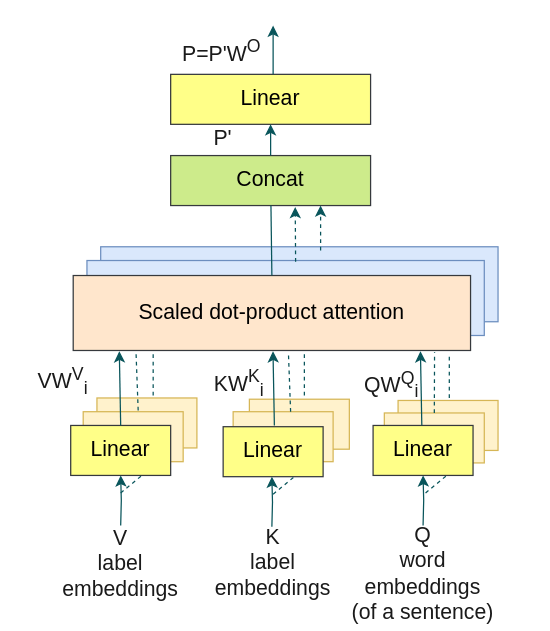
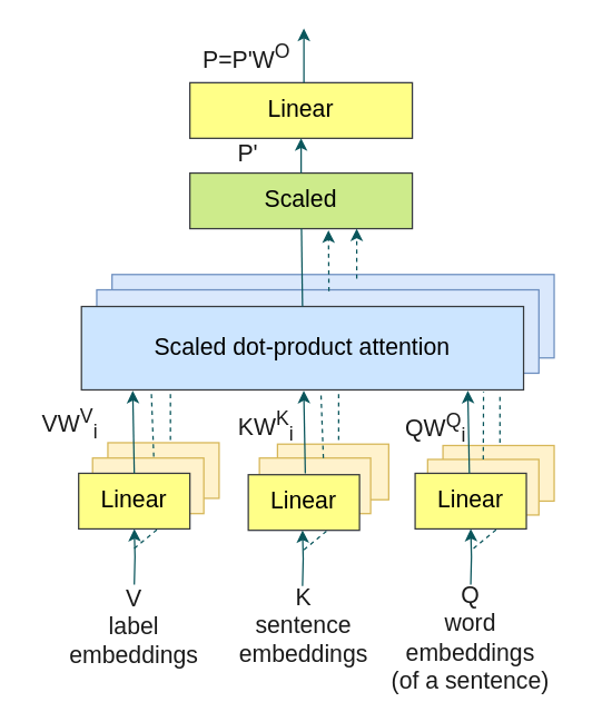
  <mxCell id="0" />
  <mxCell id="1" parent="0" />
  <mxCell id="2" value="" style="rounded=0;whiteSpace=wrap;html=1;fontSize=17;fillColor=#dae8fc;strokeColor=#6c8ebf;" vertex="1" parent="1"><mxGeometry x="80" y="197" width="318" height="60" as="geometry" /></mxCell>
  <mxCell id="3" value="" style="rounded=0;whiteSpace=wrap;html=1;fontSize=17;fillColor=#dae8fc;strokeColor=#6c8ebf;" vertex="1" parent="1"><mxGeometry x="69" y="208" width="318" height="60" as="geometry" /></mxCell>
  <mxCell id="4" value="" style="rounded=0;whiteSpace=wrap;html=1;fillColor=#fff2cc;strokeColor=#d6b656;" vertex="1" parent="1"><mxGeometry x="318" y="320" width="80" height="40" as="geometry" /></mxCell>
  <mxCell id="5" value="" style="rounded=0;whiteSpace=wrap;html=1;fillColor=#fff2cc;strokeColor=#d6b656;" vertex="1" parent="1"><mxGeometry x="307" y="330" width="80" height="40" as="geometry" /></mxCell>
  <mxCell id="6" value="" style="rounded=0;whiteSpace=wrap;html=1;fillColor=#fff2cc;strokeColor=#d6b656;" vertex="1" parent="1"><mxGeometry x="199" y="319" width="80" height="40" as="geometry" /></mxCell>
  <mxCell id="7" value="" style="rounded=0;whiteSpace=wrap;html=1;fillColor=#fff2cc;strokeColor=#d6b656;" vertex="1" parent="1"><mxGeometry x="186" y="329" width="80" height="40" as="geometry" /></mxCell>
  <mxCell id="8" value="" style="rounded=0;whiteSpace=wrap;html=1;fillColor=#fff2cc;strokeColor=#d6b656;" vertex="1" parent="1"><mxGeometry x="77" y="318" width="80" height="40" as="geometry" /></mxCell>
  <mxCell id="9" value="" style="rounded=0;whiteSpace=wrap;html=1;fillColor=#fff2cc;strokeColor=#d6b656;" vertex="1" parent="1"><mxGeometry x="66" y="329" width="80" height="40" as="geometry" /></mxCell>
  <mxCell id="10" value="&lt;font style=&quot;font-size: 17px&quot;&gt;Linear&lt;/font&gt;" style="rounded=0;whiteSpace=wrap;html=1;fillColor=#ffff88;strokeColor=#36393d;" vertex="1" parent="1"><mxGeometry x="56" y="340" width="80" height="40" as="geometry" /></mxCell>
  <mxCell id="11" value="&lt;font style=&quot;font-size: 17px&quot;&gt;Linear&lt;/font&gt;" style="rounded=0;whiteSpace=wrap;html=1;fillColor=#ffff88;strokeColor=#36393d;" vertex="1" parent="1"><mxGeometry x="178" y="341" width="80" height="40" as="geometry" /></mxCell>
  <mxCell id="12" value="&lt;font style=&quot;font-size: 17px&quot;&gt;Linear&lt;/font&gt;" style="rounded=0;whiteSpace=wrap;html=1;fillColor=#ffff88;strokeColor=#36393d;" vertex="1" parent="1"><mxGeometry x="298" y="340" width="80" height="40" as="geometry" /></mxCell>
  <mxCell id="13" value="" style="edgeStyle=orthogonalEdgeStyle;rounded=0;orthogonalLoop=1;jettySize=auto;html=1;fontSize=17;strokeColor=#09555B;fontColor=#1A1A1A;" edge="1" parent="1" target="12"><mxGeometry relative="1" as="geometry"><mxPoint x="338" y="420" as="sourcePoint" /></mxGeometry></mxCell>
  <mxCell id="14" value="Q&lt;br&gt;word&lt;br&gt;embeddings &lt;br&gt;(of a sentence)" style="text;html=1;strokeColor=none;fillColor=none;align=center;verticalAlign=middle;whiteSpace=wrap;rounded=0;fontSize=17;fontColor=#1A1A1A;" vertex="1" parent="1"><mxGeometry x="258" y="434" width="160" height="49" as="geometry" /></mxCell>
- <mxCell id="15" value="K&lt;br&gt;label embeddings" style="text;html=1;strokeColor=none;fillColor=none;align=center;verticalAlign=middle;whiteSpace=wrap;rounded=0;fontSize=17;fontColor=#1A1A1A;" vertex="1" parent="1"><mxGeometry x="168" y="420" width="100" height="60" as="geometry" /></mxCell>
+ <mxCell id="15" value="K&lt;br&gt;sentence embeddings" style="text;html=1;strokeColor=none;fillColor=none;align=center;verticalAlign=middle;whiteSpace=wrap;rounded=0;fontSize=17;fontColor=#1A1A1A;" vertex="1" parent="1"><mxGeometry x="168" y="420" width="100" height="60" as="geometry" /></mxCell>
  <mxCell id="16" value="" style="edgeStyle=orthogonalEdgeStyle;rounded=0;orthogonalLoop=1;jettySize=auto;html=1;fontSize=17;strokeColor=#09555B;fontColor=#1A1A1A;" edge="1" parent="1" target="10"><mxGeometry relative="1" as="geometry"><mxPoint x="96" y="420" as="sourcePoint" /></mxGeometry></mxCell>
  <mxCell id="17" value="V&lt;br&gt;label&lt;br&gt;embeddings" style="text;html=1;strokeColor=none;fillColor=none;align=center;verticalAlign=middle;whiteSpace=wrap;rounded=0;fontSize=17;fontColor=#1A1A1A;" vertex="1" parent="1"><mxGeometry x="46" y="421" width="100" height="60" as="geometry" /></mxCell>
  <mxCell id="18" value="" style="edgeStyle=orthogonalEdgeStyle;rounded=0;orthogonalLoop=1;jettySize=auto;html=1;fontSize=17;strokeColor=#09555B;fontColor=#1A1A1A;" edge="1" parent="1"><mxGeometry relative="1" as="geometry"><mxPoint x="217" y="421" as="sourcePoint" /><mxPoint x="217" y="381" as="targetPoint" /></mxGeometry></mxCell>
- <mxCell id="19" value="Scaled dot-product attention" style="rounded=0;whiteSpace=wrap;html=1;fontSize=17;fillColor=#ffe6cc;strokeColor=#36393d;" vertex="1" parent="1"><mxGeometry x="58" y="220" width="318" height="60" as="geometry" /></mxCell>
- <mxCell id="20" value="Concat" style="rounded=0;whiteSpace=wrap;html=1;fontSize=17;fillColor=#cdeb8b;strokeColor=#36393d;" vertex="1" parent="1"><mxGeometry x="136" y="124" width="160" height="40" as="geometry" /></mxCell>
+ <mxCell id="19" value="Scaled dot-product attention" style="rounded=0;whiteSpace=wrap;html=1;fontSize=17;fillColor=#cce5ff;strokeColor=#36393d;" vertex="1" parent="1"><mxGeometry x="58" y="220" width="318" height="60" as="geometry" /></mxCell>
+ <mxCell id="20" value="Scaled" style="rounded=0;whiteSpace=wrap;html=1;fontSize=17;fillColor=#cdeb8b;strokeColor=#36393d;" vertex="1" parent="1"><mxGeometry x="136" y="124" width="160" height="40" as="geometry" /></mxCell>
  <mxCell id="21" value="Linear" style="rounded=0;whiteSpace=wrap;html=1;fontSize=17;fillColor=#ffff88;strokeColor=#36393d;" vertex="1" parent="1"><mxGeometry x="136" y="59" width="160" height="40" as="geometry" /></mxCell>
  <mxCell id="22" value="" style="endArrow=classic;html=1;rounded=0;fontSize=17;exitX=0.5;exitY=0;exitDx=0;exitDy=0;entryX=0.116;entryY=1.01;entryDx=0;entryDy=0;entryPerimeter=0;strokeColor=#09555B;fontColor=#1A1A1A;" edge="1" parent="1" source="10" target="19"><mxGeometry width="50" height="50" relative="1" as="geometry"><mxPoint x="86" y="330" as="sourcePoint" /><mxPoint x="86" y="290" as="targetPoint" /></mxGeometry></mxCell>
  <mxCell id="23" value="VW&lt;sup&gt;V&lt;/sup&gt;&lt;sub&gt;i&lt;/sub&gt;" style="text;html=1;strokeColor=none;fillColor=none;align=center;verticalAlign=middle;whiteSpace=wrap;rounded=0;fontSize=17;fontColor=#1A1A1A;" vertex="1" parent="1"><mxGeometry x="20" y="290" width="60" height="30" as="geometry" /></mxCell>
  <mxCell id="24" value="" style="endArrow=none;html=1;rounded=0;fontSize=17;exitX=0.5;exitY=0;exitDx=0;exitDy=0;strokeColor=#09555B;fontColor=#1A1A1A;" edge="1" parent="1" source="19" target="20"><mxGeometry width="50" height="50" relative="1" as="geometry"><mxPoint x="216" y="210" as="sourcePoint" /><mxPoint x="266" y="160" as="targetPoint" /></mxGeometry></mxCell>
  <mxCell id="25" value="" style="endArrow=classic;html=1;rounded=0;fontSize=17;exitX=0.5;exitY=0;exitDx=0;exitDy=0;entryX=0.5;entryY=1;entryDx=0;entryDy=0;strokeColor=#09555B;fontColor=#1A1A1A;" edge="1" parent="1" source="20" target="21"><mxGeometry width="50" height="50" relative="1" as="geometry"><mxPoint x="216" y="150" as="sourcePoint" /><mxPoint x="266" y="100" as="targetPoint" /></mxGeometry></mxCell>
  <mxCell id="26" value="" style="endArrow=classic;html=1;rounded=0;fontSize=17;entryX=0.75;entryY=1;entryDx=0;entryDy=0;dashed=1;strokeColor=#09555B;fontColor=#1A1A1A;" edge="1" parent="1" target="20"><mxGeometry width="50" height="50" relative="1" as="geometry"><mxPoint x="256" y="200" as="sourcePoint" /><mxPoint x="306" y="160" as="targetPoint" /></mxGeometry></mxCell>
  <mxCell id="27" value="" style="endArrow=classic;html=1;rounded=0;fontSize=17;exitX=0.5;exitY=0;exitDx=0;exitDy=0;entryX=0.116;entryY=1.01;entryDx=0;entryDy=0;entryPerimeter=0;strokeColor=#09555B;fontColor=#1A1A1A;" edge="1" parent="1"><mxGeometry width="50" height="50" relative="1" as="geometry"><mxPoint x="219" y="340" as="sourcePoint" /><mxPoint x="217.888" y="280.6" as="targetPoint" /></mxGeometry></mxCell>
  <mxCell id="28" value="" style="endArrow=classic;html=1;rounded=0;fontSize=17;exitX=0.5;exitY=0;exitDx=0;exitDy=0;entryX=0.116;entryY=1.01;entryDx=0;entryDy=0;entryPerimeter=0;strokeColor=#09555B;fontColor=#1A1A1A;" edge="1" parent="1"><mxGeometry width="50" height="50" relative="1" as="geometry"><mxPoint x="337" y="340" as="sourcePoint" /><mxPoint x="335.888" y="280.6" as="targetPoint" /></mxGeometry></mxCell>
  <mxCell id="29" value="" style="endArrow=classic;html=1;rounded=0;dashed=1;fontSize=17;entryX=0.623;entryY=1.055;entryDx=0;entryDy=0;entryPerimeter=0;strokeColor=#09555B;fontColor=#1A1A1A;" edge="1" parent="1"><mxGeometry width="50" height="50" relative="1" as="geometry"><mxPoint x="236" y="209" as="sourcePoint" /><mxPoint x="235.68" y="165.2" as="targetPoint" /></mxGeometry></mxCell>
  <mxCell id="30" value="KW&lt;sup&gt;K&lt;/sup&gt;&lt;sub&gt;i&lt;/sub&gt;" style="text;html=1;strokeColor=none;fillColor=none;align=center;verticalAlign=middle;whiteSpace=wrap;rounded=0;fontSize=17;fontColor=#1A1A1A;" vertex="1" parent="1"><mxGeometry x="161" y="292" width="60" height="30" as="geometry" /></mxCell>
  <mxCell id="31" value="QW&lt;sup&gt;Q&lt;/sup&gt;&lt;sub&gt;i&lt;/sub&gt;" style="text;html=1;strokeColor=none;fillColor=none;align=center;verticalAlign=middle;whiteSpace=wrap;rounded=0;fontSize=17;fontColor=#1A1A1A;" vertex="1" parent="1"><mxGeometry x="283" y="293" width="60" height="30" as="geometry" /></mxCell>
  <mxCell id="32" value="P=P'W&lt;sup&gt;O&lt;/sup&gt;" style="text;html=1;strokeColor=none;fillColor=none;align=center;verticalAlign=middle;whiteSpace=wrap;rounded=0;fontSize=17;fontColor=#1A1A1A;" vertex="1" parent="1"><mxGeometry x="147" y="26" width="60" height="30" as="geometry" /></mxCell>
  <mxCell id="33" value="" style="endArrow=classic;html=1;rounded=0;fontSize=17;exitX=0.5;exitY=0;exitDx=0;exitDy=0;strokeColor=#09555B;fontColor=#1A1A1A;" edge="1" parent="1"><mxGeometry width="50" height="50" relative="1" as="geometry"><mxPoint x="218" y="59" as="sourcePoint" /><mxPoint x="218" y="20" as="targetPoint" /></mxGeometry></mxCell>
  <mxCell id="34" value="P'" style="text;html=1;strokeColor=none;fillColor=none;align=center;verticalAlign=middle;whiteSpace=wrap;rounded=0;fontSize=17;fontColor=#1A1A1A;" vertex="1" parent="1"><mxGeometry x="148" y="96" width="60" height="30" as="geometry" /></mxCell>
  <mxCell id="35" value="" style="endArrow=none;dashed=1;html=1;fontColor=#1A1A1A;strokeColor=#09555B;entryX=0.75;entryY=1;entryDx=0;entryDy=0;" edge="1" parent="1"><mxGeometry width="50" height="50" relative="1" as="geometry"><mxPoint x="340" y="394" as="sourcePoint" /><mxPoint x="357" y="380" as="targetPoint" /></mxGeometry></mxCell>
  <mxCell id="36" value="" style="endArrow=none;dashed=1;html=1;fontColor=#1A1A1A;strokeColor=#09555B;entryX=0.75;entryY=1;entryDx=0;entryDy=0;" edge="1" parent="1"><mxGeometry width="50" height="50" relative="1" as="geometry"><mxPoint x="218" y="395" as="sourcePoint" /><mxPoint x="235" y="381" as="targetPoint" /></mxGeometry></mxCell>
  <mxCell id="37" value="" style="endArrow=none;dashed=1;html=1;fontColor=#1A1A1A;strokeColor=#09555B;entryX=0.75;entryY=1;entryDx=0;entryDy=0;" edge="1" parent="1"><mxGeometry width="50" height="50" relative="1" as="geometry"><mxPoint x="96" y="394" as="sourcePoint" /><mxPoint x="113" y="380" as="targetPoint" /></mxGeometry></mxCell>
  <mxCell id="38" value="" style="endArrow=none;dashed=1;html=1;fontColor=#1A1A1A;strokeColor=#09555B;entryX=0.161;entryY=1.023;entryDx=0;entryDy=0;entryPerimeter=0;" edge="1" parent="1"><mxGeometry width="50" height="50" relative="1" as="geometry"><mxPoint x="347" y="330" as="sourcePoint" /><mxPoint x="347.198" y="281.38" as="targetPoint" /></mxGeometry></mxCell>
  <mxCell id="39" value="" style="endArrow=none;dashed=1;html=1;fontColor=#1A1A1A;strokeColor=#09555B;entryX=0.158;entryY=1.01;entryDx=0;entryDy=0;entryPerimeter=0;" edge="1" parent="1" target="19"><mxGeometry width="50" height="50" relative="1" as="geometry"><mxPoint x="110" y="328" as="sourcePoint" /><mxPoint x="160" y="278" as="targetPoint" /></mxGeometry></mxCell>
  <mxCell id="40" value="" style="endArrow=none;dashed=1;html=1;fontColor=#1A1A1A;strokeColor=#09555B;entryX=0.158;entryY=1.01;entryDx=0;entryDy=0;entryPerimeter=0;" edge="1" parent="1"><mxGeometry width="50" height="50" relative="1" as="geometry"><mxPoint x="232" y="329" as="sourcePoint" /><mxPoint x="230.244" y="281.6" as="targetPoint" /></mxGeometry></mxCell>
  <mxCell id="41" value="" style="endArrow=none;dashed=1;html=1;fontColor=#1A1A1A;strokeColor=#09555B;" edge="1" parent="1"><mxGeometry width="50" height="50" relative="1" as="geometry"><mxPoint x="122" y="316" as="sourcePoint" /><mxPoint x="122" y="281" as="targetPoint" /></mxGeometry></mxCell>
  <mxCell id="42" value="" style="endArrow=none;dashed=1;html=1;fontColor=#1A1A1A;strokeColor=#09555B;" edge="1" parent="1"><mxGeometry width="50" height="50" relative="1" as="geometry"><mxPoint x="243" y="316" as="sourcePoint" /><mxPoint x="243" y="281" as="targetPoint" /></mxGeometry></mxCell>
  <mxCell id="43" value="" style="endArrow=none;dashed=1;html=1;fontColor=#1A1A1A;strokeColor=#09555B;" edge="1" parent="1"><mxGeometry width="50" height="50" relative="1" as="geometry"><mxPoint x="359" y="318" as="sourcePoint" /><mxPoint x="359" y="283" as="targetPoint" /></mxGeometry></mxCell>
